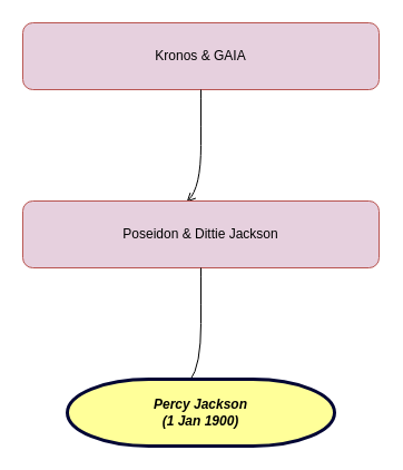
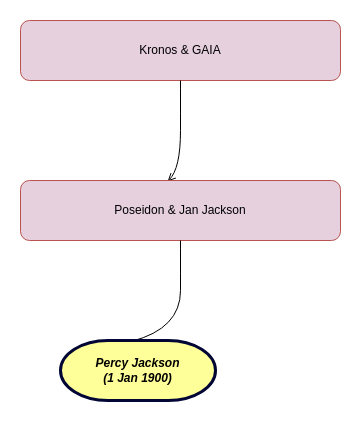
  <mxCell id="0" />
  <mxCell id="1" parent="0" />
  <mxCell id="2" value="Kronos &amp;amp; GAIA" style="rounded=1;whiteSpace=wrap;html=1;fillColor=#E6D0DE;strokeColor=#b85450;fontColor=#000000;" parent="1" vertex="1"><mxGeometry width="320" height="60" as="geometry" x="20" y="20" /></mxCell>
  <mxCell id="3" style="edgeStyle=orthogonalEdgeStyle;curved=1;rounded=1;orthogonalLoop=1;jettySize=auto;html=1;entryX=0.46;entryY=0.013;entryDx=0;entryDy=0;entryPerimeter=0;endArrow=open;endFill=0;noEdgeStyle=1;orthogonal=1;" parent="2" source="2" target="4" edge="1"><mxGeometry relative="1" as="geometry"><Array as="points"><mxPoint x="160" y="72" /><mxPoint x="160" y="148" /></Array></mxGeometry></mxCell>
- <mxCell id="4" value="Poseidon &amp;amp; Dittie Jackson" style="rounded=1;whiteSpace=wrap;html=1;fillColor=#E6D0DE;strokeColor=#b85450;fontColor=#000000;" parent="1" vertex="1"><mxGeometry y="180" width="320" height="60" as="geometry" x="20" /></mxCell>
+ <mxCell id="4" value="Poseidon &amp;amp; Jan Jackson" style="rounded=1;whiteSpace=wrap;html=1;fillColor=#E6D0DE;strokeColor=#b85450;fontColor=#000000;" parent="1" vertex="1"><mxGeometry y="180" width="320" height="60" as="geometry" x="20" /></mxCell>
  <mxCell id="5" style="edgeStyle=orthogonalEdgeStyle;curved=1;rounded=1;orthogonalLoop=1;jettySize=auto;html=1;entryX=0.46;entryY=0.013;entryDx=0;entryDy=0;entryPerimeter=0;endArrow=none;endFill=0;noEdgeStyle=1;orthogonal=1;" parent="4" source="4" target="6" edge="1"><mxGeometry relative="1" as="geometry"><Array as="points"><mxPoint x="160" y="72" /><mxPoint x="160" y="148" /></Array></mxGeometry></mxCell>
- <mxCell id="6" value="Percy Jackson &lt;br&gt;(1 Jan 1900)" style="shape=mxgraph.flowchart.terminator;whiteSpace=wrap;html=1;fillColor=#FFFF99;strokeColor=#020634;fontColor=#000000;fontStyle=3;strokeWidth=3;" parent="1" vertex="1"><mxGeometry x="60" y="340" width="240" height="60" as="geometry" /></mxCell>
+ <mxCell id="6" value="Percy Jackson &lt;br&gt;(1 Jan 1900)" style="shape=mxgraph.flowchart.terminator;whiteSpace=wrap;html=1;fillColor=#FFFF99;strokeColor=#020634;fontColor=#000000;fontStyle=3;strokeWidth=3;" parent="1" vertex="1"><mxGeometry x="60" y="340" width="155" height="60" as="geometry" /></mxCell>
